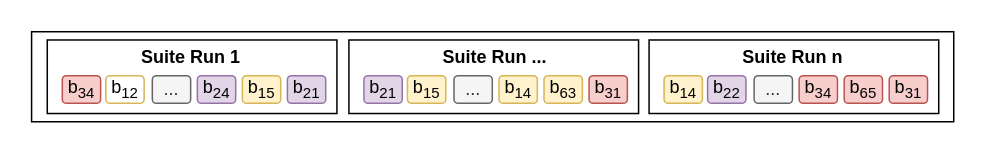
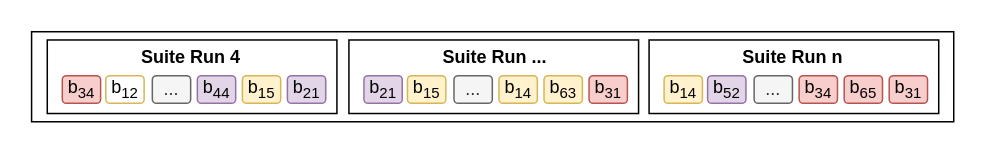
  <mxCell id="0" />
  <mxCell id="1" parent="0" />
  <mxCell id="2" value="" style="rounded=0;whiteSpace=wrap;html=1;" vertex="1" parent="1"><mxGeometry x="20.55" y="20.5" width="614.45" height="60" as="geometry" /></mxCell>
  <mxCell id="3" value="" style="rounded=0;whiteSpace=wrap;html=1;" vertex="1" parent="1"><mxGeometry x="31" y="26" width="193" height="49" as="geometry" /></mxCell>
  <mxCell id="4" value="b&lt;sub&gt;12&lt;/sub&gt;" style="rounded=1;whiteSpace=wrap;html=1;fillColor=#ffffff;strokeColor=#d6b656;" vertex="1" parent="1"><mxGeometry x="70.002" y="49.777" width="25.544" height="18.45" as="geometry" /></mxCell>
  <mxCell id="5" value="b&lt;sub&gt;15&lt;/sub&gt;" style="rounded=1;whiteSpace=wrap;html=1;fillColor=#fff2cc;strokeColor=#d6b656;" vertex="1" parent="1"><mxGeometry x="161.002" y="49.777" width="25.544" height="18.45" as="geometry" /></mxCell>
- <mxCell id="6" value="b&lt;sub&gt;24&lt;/sub&gt;" style="rounded=1;whiteSpace=wrap;html=1;fillColor=#e1d5e7;strokeColor=#9673a6;" vertex="1" parent="1"><mxGeometry x="131.003" y="49.777" width="25.544" height="18.45" as="geometry" /></mxCell>
+ <mxCell id="6" value="b&lt;sub&gt;44&lt;/sub&gt;" style="rounded=1;whiteSpace=wrap;html=1;fillColor=#e1d5e7;strokeColor=#9673a6;" vertex="1" parent="1"><mxGeometry x="131.003" y="49.777" width="25.544" height="18.45" as="geometry" /></mxCell>
  <mxCell id="7" value="b&lt;sub&gt;21&lt;/sub&gt;" style="rounded=1;whiteSpace=wrap;html=1;fillColor=#e1d5e7;strokeColor=#9673a6;" vertex="1" parent="1"><mxGeometry x="191.003" y="49.777" width="25.544" height="18.45" as="geometry" /></mxCell>
  <mxCell id="8" value="..." style="rounded=1;whiteSpace=wrap;html=1;fillColor=#f5f5f5;strokeColor=#666666;fontColor=#333333;" vertex="1" parent="1"><mxGeometry x="101.002" y="49.777" width="25.544" height="18.45" as="geometry" /></mxCell>
  <mxCell id="9" value="b&lt;sub&gt;34&lt;/sub&gt;" style="rounded=1;whiteSpace=wrap;html=1;fillColor=#f8cecc;strokeColor=#b85450;" vertex="1" parent="1"><mxGeometry x="41.003" y="49.777" width="25.544" height="18.45" as="geometry" /></mxCell>
- <mxCell id="10" value="Suite Run 1" style="text;html=1;strokeColor=none;fillColor=none;align=center;verticalAlign=middle;whiteSpace=wrap;rounded=0;fontStyle=1" vertex="1" parent="1"><mxGeometry x="92" y="23" width="70" height="30" as="geometry" /></mxCell>
+ <mxCell id="10" value="Suite Run 4" style="text;html=1;strokeColor=none;fillColor=none;align=center;verticalAlign=middle;whiteSpace=wrap;rounded=0;fontStyle=1" vertex="1" parent="1"><mxGeometry x="92" y="23" width="70" height="30" as="geometry" /></mxCell>
  <mxCell id="11" value="" style="rounded=0;whiteSpace=wrap;html=1;" vertex="1" parent="1"><mxGeometry x="232" y="26" width="193" height="49" as="geometry" /></mxCell>
  <mxCell id="12" value="b&lt;sub&gt;15&lt;/sub&gt;" style="rounded=1;whiteSpace=wrap;html=1;fillColor=#fff2cc;strokeColor=#d6b656;" vertex="1" parent="1"><mxGeometry x="271.002" y="49.777" width="25.544" height="18.45" as="geometry" /></mxCell>
  <mxCell id="13" value="b&lt;sub&gt;63&lt;/sub&gt;" style="rounded=1;whiteSpace=wrap;html=1;fillColor=#fff2cc;strokeColor=#d6b656;" vertex="1" parent="1"><mxGeometry x="362.002" y="49.777" width="25.544" height="18.45" as="geometry" /></mxCell>
  <mxCell id="14" value="b&lt;sub&gt;14&lt;/sub&gt;" style="rounded=1;whiteSpace=wrap;html=1;fillColor=#fff2cc;strokeColor=#d6b656;" vertex="1" parent="1"><mxGeometry x="332.002" y="49.777" width="25.544" height="18.45" as="geometry" /></mxCell>
  <mxCell id="15" value="b&lt;sub&gt;31&lt;/sub&gt;" style="rounded=1;whiteSpace=wrap;html=1;fillColor=#f8cecc;strokeColor=#b85450;" vertex="1" parent="1"><mxGeometry x="392.002" y="49.777" width="25.544" height="18.45" as="geometry" /></mxCell>
  <mxCell id="16" value="..." style="rounded=1;whiteSpace=wrap;html=1;fillColor=#f5f5f5;strokeColor=#666666;fontColor=#333333;" vertex="1" parent="1"><mxGeometry x="302.002" y="49.777" width="25.544" height="18.45" as="geometry" /></mxCell>
  <mxCell id="17" value="b&lt;sub&gt;21&lt;/sub&gt;" style="rounded=1;whiteSpace=wrap;html=1;fillColor=#e1d5e7;strokeColor=#9673a6;" vertex="1" parent="1"><mxGeometry x="242.003" y="49.777" width="25.544" height="18.45" as="geometry" /></mxCell>
  <mxCell id="18" value="Suite Run ..." style="text;html=1;strokeColor=none;fillColor=none;align=center;verticalAlign=middle;whiteSpace=wrap;rounded=0;fontStyle=1" vertex="1" parent="1"><mxGeometry x="290" y="23" width="79" height="30" as="geometry" /></mxCell>
  <mxCell id="19" value="" style="rounded=0;whiteSpace=wrap;html=1;" vertex="1" parent="1"><mxGeometry x="432" y="26" width="193" height="49" as="geometry" /></mxCell>
- <mxCell id="20" value="b&lt;sub&gt;22&lt;/sub&gt;" style="rounded=1;whiteSpace=wrap;html=1;fillColor=#e1d5e7;strokeColor=#9673a6;" vertex="1" parent="1"><mxGeometry x="471.003" y="49.777" width="25.544" height="18.45" as="geometry" /></mxCell>
+ <mxCell id="20" value="b&lt;sub&gt;52&lt;/sub&gt;" style="rounded=1;whiteSpace=wrap;html=1;fillColor=#e1d5e7;strokeColor=#9673a6;" vertex="1" parent="1"><mxGeometry x="471.003" y="49.777" width="25.544" height="18.45" as="geometry" /></mxCell>
  <mxCell id="21" value="b&lt;sub&gt;65&lt;/sub&gt;" style="rounded=1;whiteSpace=wrap;html=1;fillColor=#f8cecc;strokeColor=#b85450;" vertex="1" parent="1"><mxGeometry x="562.003" y="49.777" width="25.544" height="18.45" as="geometry" /></mxCell>
  <mxCell id="22" value="b&lt;sub&gt;34&lt;/sub&gt;" style="rounded=1;whiteSpace=wrap;html=1;fillColor=#f8cecc;strokeColor=#b85450;" vertex="1" parent="1"><mxGeometry x="532.003" y="49.777" width="25.544" height="18.45" as="geometry" /></mxCell>
  <mxCell id="23" value="b&lt;sub&gt;31&lt;/sub&gt;" style="rounded=1;whiteSpace=wrap;html=1;fillColor=#f8cecc;strokeColor=#b85450;" vertex="1" parent="1"><mxGeometry x="592.003" y="49.777" width="25.544" height="18.45" as="geometry" /></mxCell>
  <mxCell id="24" value="..." style="rounded=1;whiteSpace=wrap;html=1;fillColor=#f5f5f5;strokeColor=#666666;fontColor=#333333;" vertex="1" parent="1"><mxGeometry x="502.002" y="49.777" width="25.544" height="18.45" as="geometry" /></mxCell>
  <mxCell id="25" value="b&lt;sub&gt;14&lt;/sub&gt;" style="rounded=1;whiteSpace=wrap;html=1;fillColor=#fff2cc;strokeColor=#d6b656;" vertex="1" parent="1"><mxGeometry x="442.003" y="49.777" width="25.544" height="18.45" as="geometry" /></mxCell>
  <mxCell id="26" value="Suite Run n" style="text;html=1;strokeColor=none;fillColor=none;align=center;verticalAlign=middle;whiteSpace=wrap;rounded=0;fontStyle=1" vertex="1" parent="1"><mxGeometry x="493" y="23" width="70" height="30" as="geometry" /></mxCell>
